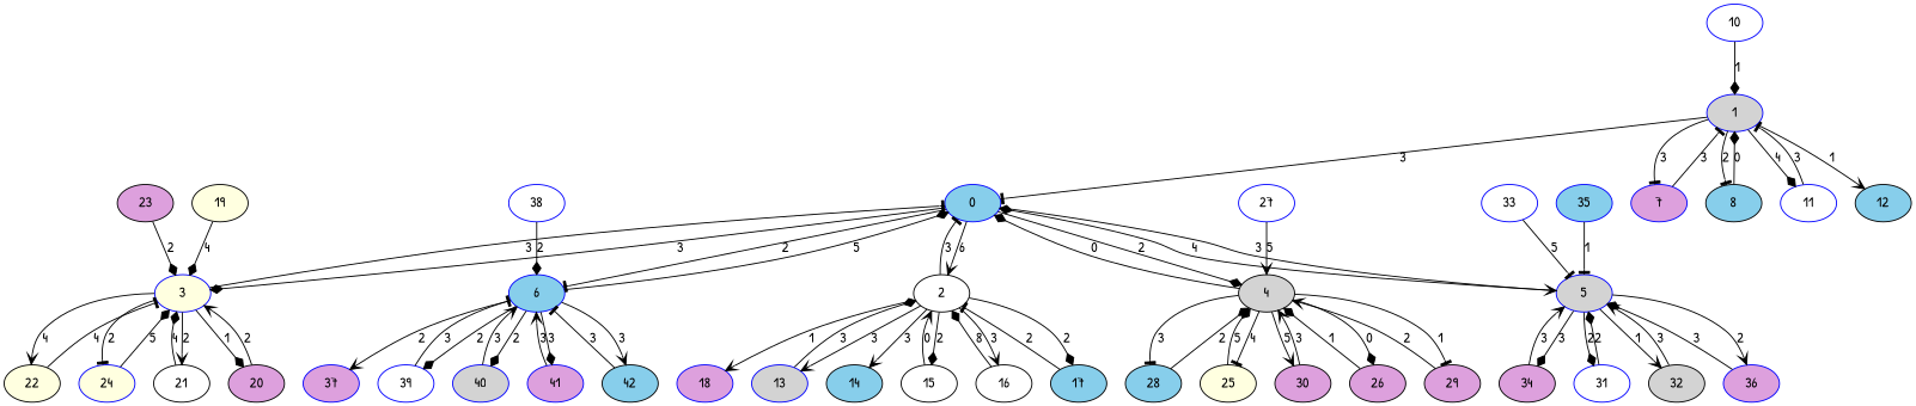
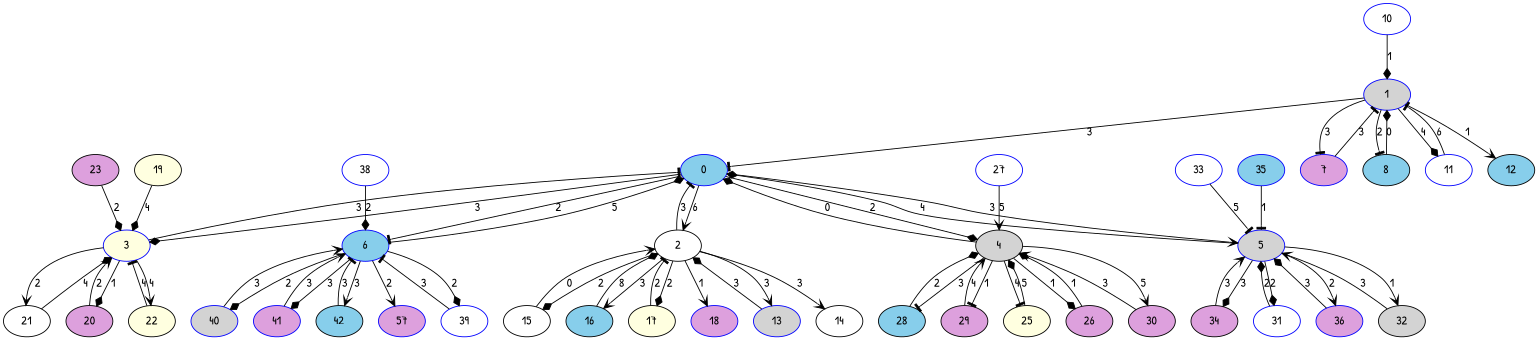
  strict digraph {
    fontname="Patrick Hand"
    node [color=blue fillcolor=white fontname="Patrick Hand" style=filled]
    edge [arrowhead=diamond fontname="Patrick Hand"]
    0 [fillcolor=skyblue]
    2 [color=black]
    3 [fillcolor=lightyellow]
    4 [color=black fillcolor=lightgrey]
    5 [fillcolor=lightgrey]
    6 [fillcolor=skyblue]
    1 [fillcolor=lightgrey]
    7 [fillcolor=plum]
    8 [color=black fillcolor=skyblue]
    11
    12 [color=black fillcolor=skyblue]
    13 [fillcolor=lightgrey]
-   14 [color=black fillcolor=skyblue]
+   14 [color=black]
    15 [color=black]
-   16 [color=black]
-   17 [color=black fillcolor=skyblue]
+   16 [color=black fillcolor=skyblue]
+   17 [color=black fillcolor=lightyellow]
    18 [fillcolor=plum]
    20 [color=black fillcolor=plum]
    21 [color=black]
    22 [color=black fillcolor=lightyellow]
-   24 [fillcolor=lightyellow]
    25 [color=black fillcolor=lightyellow]
    26 [color=black fillcolor=plum]
    28 [color=black fillcolor=skyblue]
    29 [color=black fillcolor=plum]
    30 [color=black fillcolor=plum]
    31
    32 [color=black fillcolor=lightgrey]
    34 [color=black fillcolor=plum]
    36 [fillcolor=plum]
-   37 [fillcolor=plum]
+   37 [fillcolor=plum label=57]
    39
    40 [fillcolor=lightgrey]
    41 [fillcolor=plum]
    42 [color=black fillcolor=skyblue]
    27
    35 [fillcolor=skyblue]
    10
    19 [color=black fillcolor=lightyellow]
    23 [color=black fillcolor=plum]
    33
    38
    0 -> 2 [arrowhead=vee label=6]
    0 -> 3 [label=3]
    0 -> 4 [label=2]
    0 -> 5 [arrowhead=vee label=3]
    0 -> 6 [arrowhead=tee label=2]
    2 -> 0 [arrowhead=tee label=3]
    2 -> 13 [arrowhead=vee label=3]
    2 -> 14 [arrowhead=vee label=3]
    2 -> 15 [label=2]
    2 -> 16 [arrowhead=vee label=3]
    2 -> 17 [label=2]
    2 -> 18 [arrowhead=vee label=1]
    3 -> 0 [arrowhead=tee label=3]
    3 -> 20 [label=1]
    3 -> 21 [arrowhead=vee label=2]
    3 -> 22 [arrowhead=vee label=4]
-   3 -> 24 [arrowhead=tee label=2]
    4 -> 0 [label=0]
    4 -> 25 [arrowhead=tee label=4]
-   4 -> 26 [label=0]
+   4 -> 26 [label=1]
    4 -> 28 [arrowhead=tee label=3]
    4 -> 29 [arrowhead=tee label=1]
    4 -> 30 [arrowhead=vee label=5]
    5 -> 0 [label=4]
    5 -> 31 [label=2]
    5 -> 32 [arrowhead=vee label=1]
    5 -> 34 [label=3]
    5 -> 36 [arrowhead=vee label=2]
    6 -> 0 [label=5]
    6 -> 37 [arrowhead=vee label=2]
    6 -> 39 [label=2]
    6 -> 40 [label=2]
    6 -> 41 [label=3]
    6 -> 42 [arrowhead=vee label=3]
    1 -> 0 [arrowhead=tee label=3]
    1 -> 7 [arrowhead=tee label=3]
    1 -> 8 [arrowhead=tee label=2]
    1 -> 11 [label=4]
    1 -> 12 [arrowhead=vee label=1]
    7 -> 1 [arrowhead=tee label=3]
    8 -> 1 [label=0]
-   11 -> 1 [arrowhead=tee label=3]
+   11 -> 1 [arrowhead=tee label=6]
    13 -> 2 [label=3]
    15 -> 2 [arrowhead=vee label=0]
    16 -> 2 [label=8]
    17 -> 2 [arrowhead=tee label=2]
    20 -> 3 [arrowhead=vee label=2]
    21 -> 3 [label=4]
    22 -> 3 [arrowhead=tee label=4]
-   24 -> 3 [label=5]
    25 -> 4 [label=5]
    26 -> 4 [label=1]
    28 -> 4 [label=2]
-   29 -> 4 [arrowhead=vee label=2]
+   29 -> 4 [arrowhead=vee label=4]
    30 -> 4 [arrowhead=vee label=3]
    31 -> 5 [label=2]
    32 -> 5 [arrowhead=vee label=3]
    34 -> 5 [arrowhead=vee label=3]
    36 -> 5 [label=3]
    39 -> 6 [arrowhead=tee label=3]
    40 -> 6 [arrowhead=vee label=3]
    41 -> 6 [arrowhead=vee label=3]
    42 -> 6 [arrowhead=tee label=3]
    27 -> 4 [arrowhead=vee label=5]
    35 -> 5 [arrowhead=tee label=1]
    10 -> 1 [label=1]
    19 -> 3 [label=4]
    23 -> 3 [label=2]
    33 -> 5 [arrowhead=tee label=5]
    38 -> 6 [label=2]
  }
